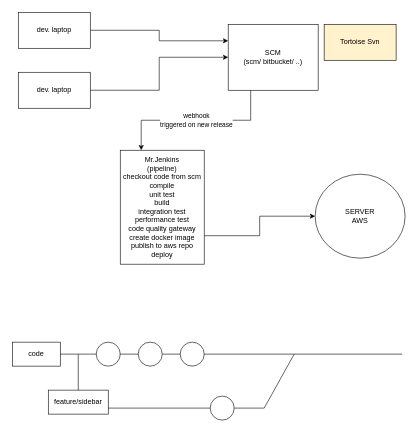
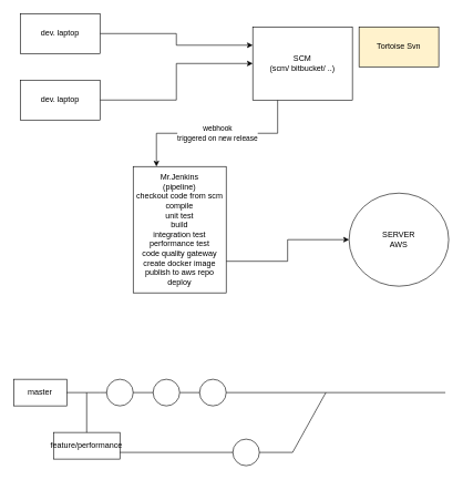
  <mxCell id="0" />
  <mxCell id="1" parent="0" />
  <mxCell id="2" style="edgeStyle=orthogonalEdgeStyle;rounded=0;orthogonalLoop=1;jettySize=auto;html=1;exitX=1;exitY=0.5;exitDx=0;exitDy=0;entryX=0;entryY=0.25;entryDx=0;entryDy=0;" edge="1" parent="1" source="3" target="7"><mxGeometry relative="1" as="geometry" /></mxCell>
  <mxCell id="3" value="dev. laptop" style="rounded=0;whiteSpace=wrap;html=1;" vertex="1" parent="1"><mxGeometry x="30" y="20" width="120" height="60" as="geometry" /></mxCell>
  <mxCell id="4" style="edgeStyle=orthogonalEdgeStyle;rounded=0;orthogonalLoop=1;jettySize=auto;html=1;exitX=1;exitY=0.5;exitDx=0;exitDy=0;" edge="1" parent="1" source="5" target="7"><mxGeometry relative="1" as="geometry" /></mxCell>
  <mxCell id="5" value="dev. laptop" style="rounded=0;whiteSpace=wrap;html=1;" vertex="1" parent="1"><mxGeometry x="30" y="120" width="120" height="60" as="geometry" /></mxCell>
  <mxCell id="6" value="webhook&lt;br&gt;triggered on new release" style="edgeStyle=orthogonalEdgeStyle;rounded=0;orthogonalLoop=1;jettySize=auto;html=1;exitX=0.25;exitY=1;exitDx=0;exitDy=0;entryX=0.25;entryY=0;entryDx=0;entryDy=0;" edge="1" parent="1" source="7" target="11"><mxGeometry relative="1" as="geometry" /></mxCell>
  <mxCell id="7" value="SCM&lt;br&gt;(scm/ bitbucket/ ..)" style="rounded=0;whiteSpace=wrap;html=1;" vertex="1" parent="1"><mxGeometry x="380" y="40" width="150" height="110" as="geometry" /></mxCell>
  <mxCell id="8" value="Tortoise Svn" style="rounded=0;whiteSpace=wrap;html=1;fillColor=#fff2cc;" vertex="1" parent="1"><mxGeometry x="540" y="40" width="120" height="60" as="geometry" /></mxCell>
  <mxCell id="9" value="SERVER&lt;br&gt;AWS" style="ellipse;whiteSpace=wrap;html=1;" vertex="1" parent="1"><mxGeometry x="525" y="290" width="150" height="140" as="geometry" /></mxCell>
  <mxCell id="10" style="edgeStyle=orthogonalEdgeStyle;rounded=0;orthogonalLoop=1;jettySize=auto;html=1;exitX=1;exitY=0.75;exitDx=0;exitDy=0;entryX=0;entryY=0.5;entryDx=0;entryDy=0;" edge="1" parent="1" source="11" target="9"><mxGeometry relative="1" as="geometry" /></mxCell>
  <mxCell id="11" value="Mr.Jenkins&lt;br&gt;(pipeline)&lt;br&gt;checkout code from scm&lt;br&gt;compile&lt;br&gt;unit test&lt;br&gt;build&lt;br&gt;integration test&lt;br&gt;performance test&lt;br&gt;code quality gateway&lt;br&gt;create docker image&lt;br&gt;publish to aws repo&lt;br&gt;deploy" style="rounded=0;whiteSpace=wrap;html=1;" vertex="1" parent="1"><mxGeometry x="200" y="250" width="140" height="190" as="geometry" /></mxCell>
- <mxCell id="12" value="code" style="rounded=0;whiteSpace=wrap;html=1;" vertex="1" parent="1"><mxGeometry x="20" y="570" width="80" height="40" as="geometry" /></mxCell>
+ <mxCell id="12" value="master" style="rounded=0;whiteSpace=wrap;html=1;" vertex="1" parent="1"><mxGeometry x="20" y="570" width="80" height="40" as="geometry" /></mxCell>
  <mxCell id="13" value="" style="endArrow=none;html=1;exitX=1;exitY=0.5;exitDx=0;exitDy=0;startArrow=none;" edge="1" parent="1" source="14"><mxGeometry width="50" height="50" relative="1" as="geometry"><mxPoint x="160" y="620" as="sourcePoint" /><mxPoint x="670" y="590" as="targetPoint" /></mxGeometry></mxCell>
  <mxCell id="14" value="" style="ellipse;whiteSpace=wrap;html=1;" vertex="1" parent="1"><mxGeometry x="230" y="570" width="40" height="40" as="geometry" /></mxCell>
  <mxCell id="15" value="" style="endArrow=none;html=1;exitX=1;exitY=0.5;exitDx=0;exitDy=0;" edge="1" parent="1" source="12" target="14"><mxGeometry width="50" height="50" relative="1" as="geometry"><mxPoint x="100" y="590" as="sourcePoint" /><mxPoint x="670" y="590" as="targetPoint" /><Array as="points"><mxPoint x="140" y="590" /></Array></mxGeometry></mxCell>
  <mxCell id="16" value="" style="ellipse;whiteSpace=wrap;html=1;" vertex="1" parent="1"><mxGeometry x="300" y="570" width="40" height="40" as="geometry" /></mxCell>
  <mxCell id="17" value="" style="endArrow=none;html=1;" edge="1" parent="1"><mxGeometry width="50" height="50" relative="1" as="geometry"><mxPoint x="130" y="680" as="sourcePoint" /><mxPoint x="130" y="590" as="targetPoint" /></mxGeometry></mxCell>
  <mxCell id="18" value="" style="endArrow=none;html=1;" edge="1" parent="1"><mxGeometry width="50" height="50" relative="1" as="geometry"><mxPoint x="130" y="680" as="sourcePoint" /><mxPoint x="440" y="680" as="targetPoint" /></mxGeometry></mxCell>
- <mxCell id="19" value="feature/sidebar" style="rounded=0;whiteSpace=wrap;html=1;" vertex="1" parent="1"><mxGeometry x="80" y="650" width="100" height="40" as="geometry" /></mxCell>
+ <mxCell id="19" value="feature/performance" style="rounded=0;whiteSpace=wrap;html=1;" vertex="1" parent="1"><mxGeometry x="80" y="650" width="100" height="40" as="geometry" /></mxCell>
  <mxCell id="20" value="" style="ellipse;whiteSpace=wrap;html=1;" vertex="1" parent="1"><mxGeometry x="350" y="660" width="40" height="40" as="geometry" /></mxCell>
  <mxCell id="21" value="" style="endArrow=none;html=1;" edge="1" parent="1"><mxGeometry width="50" height="50" relative="1" as="geometry"><mxPoint x="440" y="680" as="sourcePoint" /><mxPoint x="490" y="590" as="targetPoint" /></mxGeometry></mxCell>
  <mxCell id="22" value="" style="ellipse;whiteSpace=wrap;html=1;" vertex="1" parent="1"><mxGeometry x="160" y="570" width="40" height="40" as="geometry" /></mxCell>
